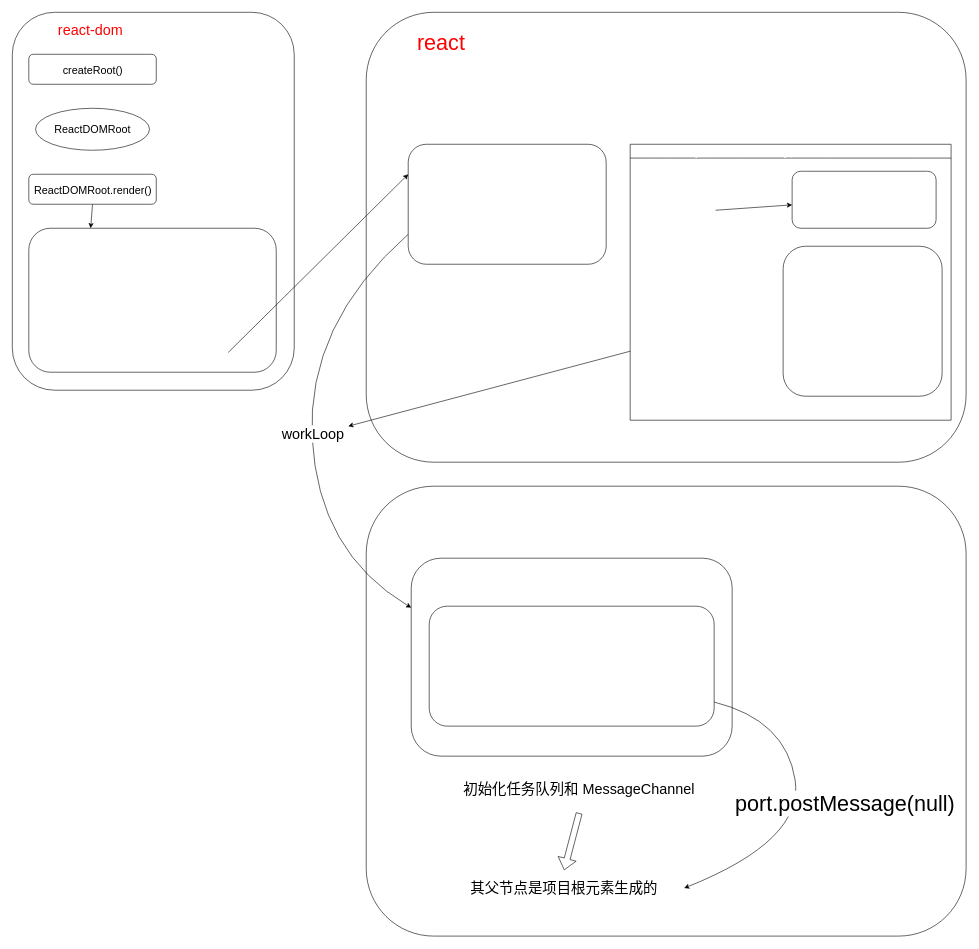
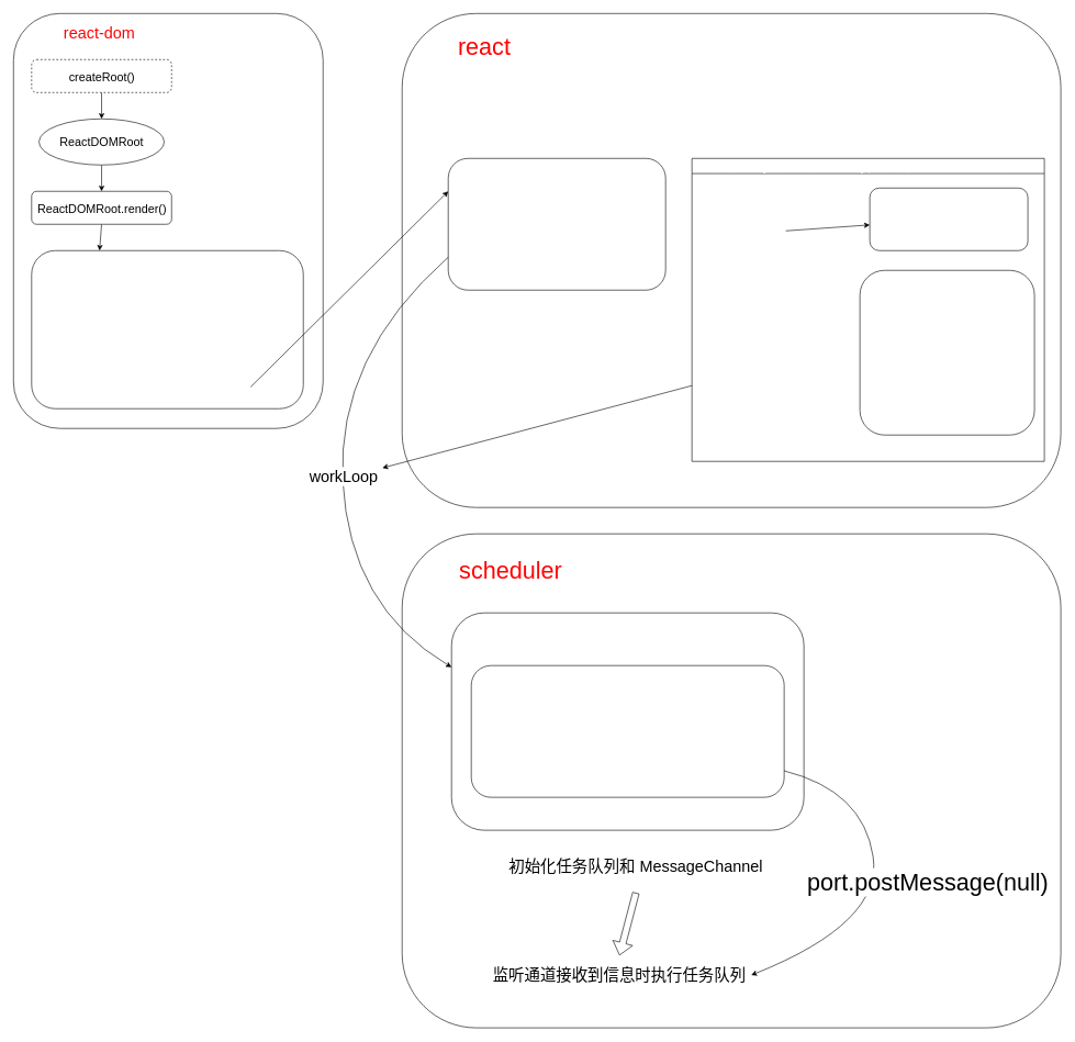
  <mxCell id="0" />
  <mxCell id="1" parent="0" />
  <mxCell id="2" value="" style="rounded=1;whiteSpace=wrap;html=1;" vertex="1" parent="1"><mxGeometry x="20" y="20" width="470" height="630" as="geometry" /></mxCell>
  <mxCell id="3" value="&lt;font style=&quot;font-size: 24px&quot; color=&quot;#ff0000&quot;&gt;react-dom&lt;/font&gt;" style="text;html=1;strokeColor=none;fillColor=none;align=center;verticalAlign=middle;whiteSpace=wrap;rounded=0;" vertex="1" parent="1"><mxGeometry x="47.5" y="30" width="205" height="40" as="geometry" /></mxCell>
- <mxCell id="5" value="&lt;font style=&quot;font-size: 18px&quot;&gt;createRoot()&lt;/font&gt;" style="rounded=1;whiteSpace=wrap;html=1;fontSize=24;" vertex="1" parent="1"><mxGeometry x="47.5" y="90" width="212.5" height="50" as="geometry" /></mxCell>
+ <mxCell id="4" style="edgeStyle=none;html=1;exitX=0.5;exitY=1;exitDx=0;exitDy=0;fontSize=18;fontColor=#FF0000;" edge="1" parent="1" source="5" target="7"><mxGeometry relative="1" as="geometry" /></mxCell>
+ <mxCell id="5" value="&lt;font style=&quot;font-size: 18px&quot;&gt;createRoot()&lt;/font&gt;" style="rounded=1;whiteSpace=wrap;html=1;fontSize=24;dashed=1;" vertex="1" parent="1"><mxGeometry x="47.5" y="90" width="212.5" height="50" as="geometry" /></mxCell>
+ <mxCell id="6" style="edgeStyle=none;html=1;exitX=0.5;exitY=1;exitDx=0;exitDy=0;entryX=0.5;entryY=0;entryDx=0;entryDy=0;fontSize=18;fontColor=#FF0000;" edge="1" parent="1" source="7" target="9"><mxGeometry relative="1" as="geometry" /></mxCell>
  <mxCell id="7" value="ReactDOMRoot" style="ellipse;whiteSpace=wrap;html=1;fontSize=18;" vertex="1" parent="1"><mxGeometry x="58.75" y="180" width="190" height="70" as="geometry" /></mxCell>
  <mxCell id="8" style="edgeStyle=none;html=1;exitX=0.5;exitY=1;exitDx=0;exitDy=0;entryX=0.25;entryY=0;entryDx=0;entryDy=0;fontSize=18;fontColor=#FF0000;" edge="1" parent="1" source="9" target="10"><mxGeometry relative="1" as="geometry" /></mxCell>
  <mxCell id="9" value="&lt;font style=&quot;font-size: 18px&quot;&gt;ReactDOMRoot.render()&lt;/font&gt;" style="rounded=1;whiteSpace=wrap;html=1;fontSize=24;" vertex="1" parent="1"><mxGeometry x="47.5" y="290" width="212.5" height="50" as="geometry" /></mxCell>
  <mxCell id="10" value="" style="rounded=1;whiteSpace=wrap;html=1;fontSize=18;fontColor=#FF0000;" vertex="1" parent="1"><mxGeometry x="47.5" y="380" width="412.5" height="240" as="geometry" /></mxCell>
  <mxCell id="11" value="&lt;font color=&quot;#ffffff&quot; style=&quot;font-size: 24px&quot;&gt;updateContainer()&lt;/font&gt;" style="text;html=1;strokeColor=none;fillColor=none;align=center;verticalAlign=middle;whiteSpace=wrap;rounded=0;fontSize=18;fontColor=#FF0000;" vertex="1" parent="1"><mxGeometry x="70" y="400" width="190" height="40" as="geometry" /></mxCell>
  <mxCell id="12" value="&lt;ol&gt;&lt;li&gt;根据传入 element ( &amp;lt;App /&amp;gt; ) 生成 fiber，其父节点是项目根元素生成的 fiber ( document.getElementById('root') )&lt;/li&gt;&lt;li&gt;将 &amp;lt;App /&amp;gt; 挂载到根元素上 ( document.getElementById('root') )&lt;/li&gt;&lt;/ol&gt;" style="text;html=1;strokeColor=none;fillColor=none;align=left;verticalAlign=middle;whiteSpace=wrap;rounded=0;fontSize=18;fontColor=#FFFFFF;" vertex="1" parent="1"><mxGeometry x="58.75" y="450" width="371.25" height="170" as="geometry" /></mxCell>
  <mxCell id="13" value="" style="rounded=1;whiteSpace=wrap;html=1;" vertex="1" parent="1"><mxGeometry x="610" y="20" width="1000" height="750" as="geometry" /></mxCell>
  <mxCell id="14" value="&lt;font style=&quot;font-size: 36px&quot; color=&quot;#ff0000&quot;&gt;react&lt;/font&gt;" style="text;html=1;strokeColor=none;fillColor=none;align=center;verticalAlign=middle;whiteSpace=wrap;rounded=0;" vertex="1" parent="1"><mxGeometry x="670" y="50" width="130" height="40" as="geometry" /></mxCell>
  <mxCell id="15" value="" style="rounded=1;whiteSpace=wrap;html=1;fontSize=24;" vertex="1" parent="1"><mxGeometry x="680" y="240" width="330" height="200" as="geometry" /></mxCell>
  <mxCell id="16" value="" style="endArrow=classic;html=1;fontSize=24;fontColor=#FFFFFF;entryX=0;entryY=0.25;entryDx=0;entryDy=0;" edge="1" parent="1" target="15"><mxGeometry width="50" height="50" relative="1" as="geometry"><mxPoint x="380" y="587" as="sourcePoint" /><mxPoint x="430" y="550" as="targetPoint" /></mxGeometry></mxCell>
  <mxCell id="17" value="wip: 当前遍历的 fiber 指针" style="text;html=1;strokeColor=none;fillColor=none;align=left;verticalAlign=middle;whiteSpace=wrap;rounded=0;fontSize=24;fontColor=#FFFFFF;" vertex="1" parent="1"><mxGeometry x="730" y="100" width="295" height="50" as="geometry" /></mxCell>
  <mxCell id="18" value="wipRoot: 发起当前更新遍历的 fiber 节点" style="text;html=1;strokeColor=none;fillColor=none;align=left;verticalAlign=middle;whiteSpace=wrap;rounded=0;fontSize=24;fontColor=#FFFFFF;" vertex="1" parent="1"><mxGeometry x="730" y="150" width="450" height="40" as="geometry" /></mxCell>
  <mxCell id="19" value="&lt;span style=&quot;font-size: 24px&quot;&gt;将 wip 和 wipRoot 指向传入的 fiber 节点&lt;/span&gt;" style="text;html=1;strokeColor=none;fillColor=none;align=left;verticalAlign=middle;whiteSpace=wrap;rounded=0;fontSize=36;fontColor=#FFFFFF;" vertex="1" parent="1"><mxGeometry x="700" y="330" width="285" height="80" as="geometry" /></mxCell>
  <mxCell id="20" style="edgeStyle=none;html=1;exitX=0;exitY=0.75;exitDx=0;exitDy=0;fontSize=24;" edge="1" parent="1" source="21"><mxGeometry relative="1" as="geometry"><mxPoint x="580" y="710" as="targetPoint" /></mxGeometry></mxCell>
  <mxCell id="21" value="更新当前 wip 并得到下一个 wip; 提交当前 fiber 到 DOM 节点上" style="swimlane;fontSize=18;fontColor=#FFFFFF;" vertex="1" parent="1"><mxGeometry x="1050" y="240" width="535" height="460" as="geometry" /></mxCell>
  <mxCell id="22" style="edgeStyle=none;html=1;exitX=0.5;exitY=1;exitDx=0;exitDy=0;fontSize=18;fontColor=#FFFFFF;" edge="1" parent="21" source="23" target="24"><mxGeometry relative="1" as="geometry" /></mxCell>
  <mxCell id="23" value="performUnitOfWork()" style="text;html=1;strokeColor=none;fillColor=none;align=center;verticalAlign=middle;whiteSpace=wrap;rounded=0;fontSize=24;fontColor=#FFFFFF;" vertex="1" parent="21"><mxGeometry x="15" y="60" width="255" height="50" as="geometry" /></mxCell>
  <mxCell id="24" value="&lt;ol&gt;&lt;li&gt;updateXXXComponent()&lt;/li&gt;&lt;li&gt;wip = xxx&lt;/li&gt;&lt;/ol&gt;" style="rounded=1;whiteSpace=wrap;html=1;fontSize=18;fontColor=#FFFFFF;align=left;" vertex="1" parent="21"><mxGeometry x="270" y="45" width="240" height="95" as="geometry" /></mxCell>
  <mxCell id="25" value="commitRoot()" style="text;html=1;strokeColor=none;fillColor=none;align=center;verticalAlign=middle;whiteSpace=wrap;rounded=0;fontSize=24;fontColor=#FFFFFF;" vertex="1" parent="21"><mxGeometry x="15" y="190" width="255" height="50" as="geometry" /></mxCell>
  <mxCell id="26" value="&lt;ol&gt;&lt;li&gt;提交自己&lt;/li&gt;&lt;li&gt;提交 wip 子节点&lt;br&gt;commitWork(wip.child)&lt;/li&gt;&lt;li&gt;提交 wip 兄弟节点&lt;br&gt;commitWork(wip.sibling)&lt;/li&gt;&lt;/ol&gt;" style="rounded=1;whiteSpace=wrap;html=1;fontSize=18;fontColor=#FFFFFF;align=left;" vertex="1" parent="21"><mxGeometry x="255" y="170" width="265" height="250" as="geometry" /></mxCell>
  <mxCell id="27" value="" style="rounded=1;whiteSpace=wrap;html=1;" vertex="1" parent="1"><mxGeometry x="610" y="810" width="1000" height="750" as="geometry" /></mxCell>
+ <mxCell id="28" value="&lt;font color=&quot;#ff0000&quot;&gt;&lt;span style=&quot;font-size: 36px&quot;&gt;scheduler&lt;/span&gt;&lt;/font&gt;" style="text;html=1;strokeColor=none;fillColor=none;align=center;verticalAlign=middle;whiteSpace=wrap;rounded=0;" vertex="1" parent="1"><mxGeometry x="670" y="840" width="210" height="50" as="geometry" /></mxCell>
  <mxCell id="29" value="" style="rounded=1;whiteSpace=wrap;html=1;fontSize=24;" vertex="1" parent="1"><mxGeometry x="685" y="930" width="535" height="330" as="geometry" /></mxCell>
  <mxCell id="30" value="schedulerCallback" style="text;html=1;strokeColor=none;fillColor=none;align=center;verticalAlign=middle;whiteSpace=wrap;rounded=0;fontSize=24;fontColor=#FFFFFF;" vertex="1" parent="1"><mxGeometry x="830" y="950" width="240" height="50" as="geometry" /></mxCell>
  <mxCell id="31" value="" style="curved=1;endArrow=classic;html=1;exitX=0;exitY=0.75;exitDx=0;exitDy=0;entryX=0;entryY=0.25;entryDx=0;entryDy=0;" edge="1" parent="1" source="15" target="29"><mxGeometry width="50" height="50" relative="1" as="geometry"><mxPoint x="410" y="1110" as="sourcePoint" /><mxPoint x="570" y="1270" as="targetPoint" /><Array as="points"><mxPoint x="510" y="540" /><mxPoint x="530" y="920" /></Array></mxGeometry></mxCell>
  <mxCell id="32" value="&lt;font style=&quot;font-size: 24px&quot;&gt;workLoop&lt;/font&gt;" style="edgeLabel;html=1;align=center;verticalAlign=middle;resizable=0;points=[];" vertex="1" connectable="0" parent="31"><mxGeometry x="0.039" y="1" relative="1" as="geometry"><mxPoint y="1" as="offset" /></mxGeometry></mxCell>
  <mxCell id="33" value="&lt;ol&gt;&lt;li&gt;&lt;font style=&quot;font-size: 24px&quot;&gt;根据传入函数 ( 初始化是 workLoop ) 创建任务池&lt;/font&gt;&lt;/li&gt;&lt;li&gt;&lt;font style=&quot;font-size: 24px&quot;&gt;请求调度 ( requestHostCallback )&lt;/font&gt;&lt;/li&gt;&lt;/ol&gt;" style="rounded=1;whiteSpace=wrap;html=1;fontSize=18;fontColor=#FFFFFF;align=left;" vertex="1" parent="1"><mxGeometry x="715" y="1010" width="475" height="200" as="geometry" /></mxCell>
  <mxCell id="34" value="初始化任务队列和 MessageChannel" style="text;html=1;strokeColor=none;fillColor=none;align=center;verticalAlign=middle;whiteSpace=wrap;rounded=0;fontSize=24;" vertex="1" parent="1"><mxGeometry x="765" y="1275" width="400" height="80" as="geometry" /></mxCell>
- <mxCell id="35" value="其父节点是项目根元素生成的" style="text;html=1;strokeColor=none;fillColor=none;align=center;verticalAlign=middle;whiteSpace=wrap;rounded=0;fontSize=24;" vertex="1" parent="1"><mxGeometry x="740" y="1440" width="400" height="80" as="geometry" /></mxCell>
+ <mxCell id="35" value="监听通道接收到信息时执行任务队列" style="text;html=1;strokeColor=none;fillColor=none;align=center;verticalAlign=middle;whiteSpace=wrap;rounded=0;fontSize=24;" vertex="1" parent="1"><mxGeometry x="740" y="1440" width="400" height="80" as="geometry" /></mxCell>
  <mxCell id="36" value="" style="shape=flexArrow;endArrow=classic;html=1;fontSize=24;exitX=0.5;exitY=1;exitDx=0;exitDy=0;" edge="1" parent="1" source="34"><mxGeometry width="50" height="50" relative="1" as="geometry"><mxPoint x="900" y="1700" as="sourcePoint" /><mxPoint x="940" y="1450" as="targetPoint" /></mxGeometry></mxCell>
  <mxCell id="37" value="" style="curved=1;endArrow=classic;html=1;fontSize=24;entryX=1;entryY=0.5;entryDx=0;entryDy=0;" edge="1" parent="1" source="33" target="35"><mxGeometry width="50" height="50" relative="1" as="geometry"><mxPoint x="1350" y="1200" as="sourcePoint" /><mxPoint x="1400" y="1150" as="targetPoint" /><Array as="points"><mxPoint x="1310" y="1200" /><mxPoint x="1340" y="1400" /></Array></mxGeometry></mxCell>
  <mxCell id="38" value="&lt;font style=&quot;font-size: 36px&quot;&gt;port.postMessage(null)&lt;/font&gt;" style="edgeLabel;html=1;align=center;verticalAlign=middle;resizable=0;points=[];fontSize=24;" vertex="1" connectable="0" parent="37"><mxGeometry x="0.115" y="-2" relative="1" as="geometry"><mxPoint x="73" y="-38" as="offset" /></mxGeometry></mxCell>
